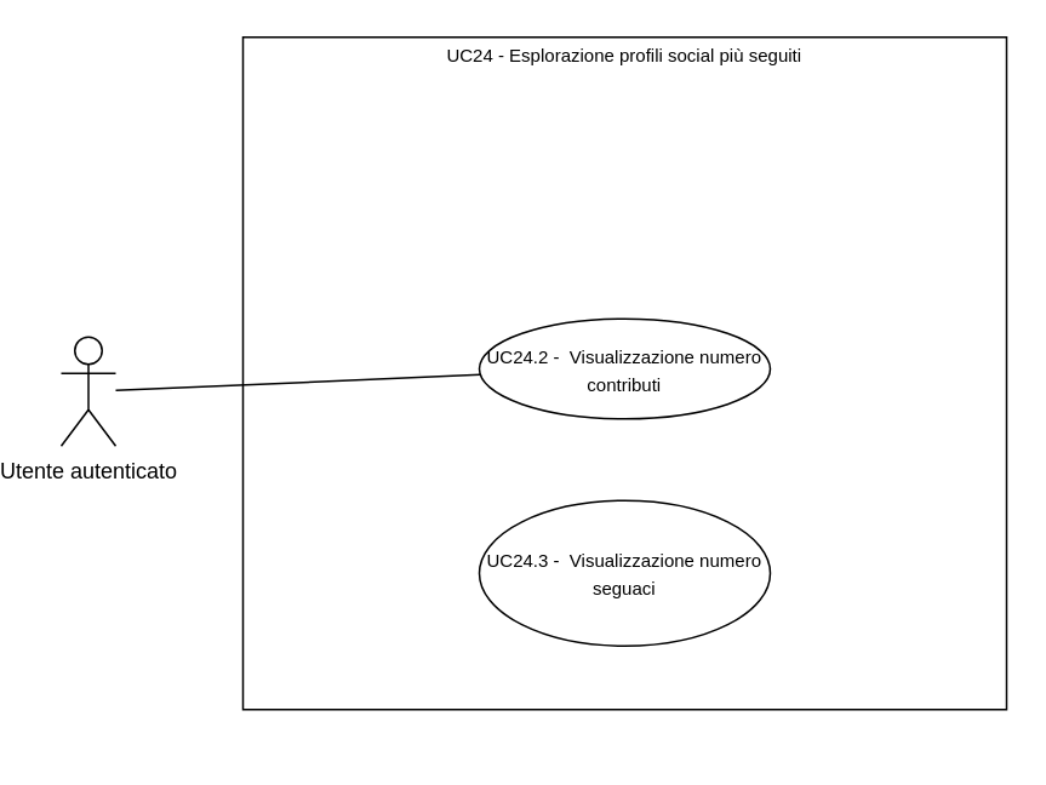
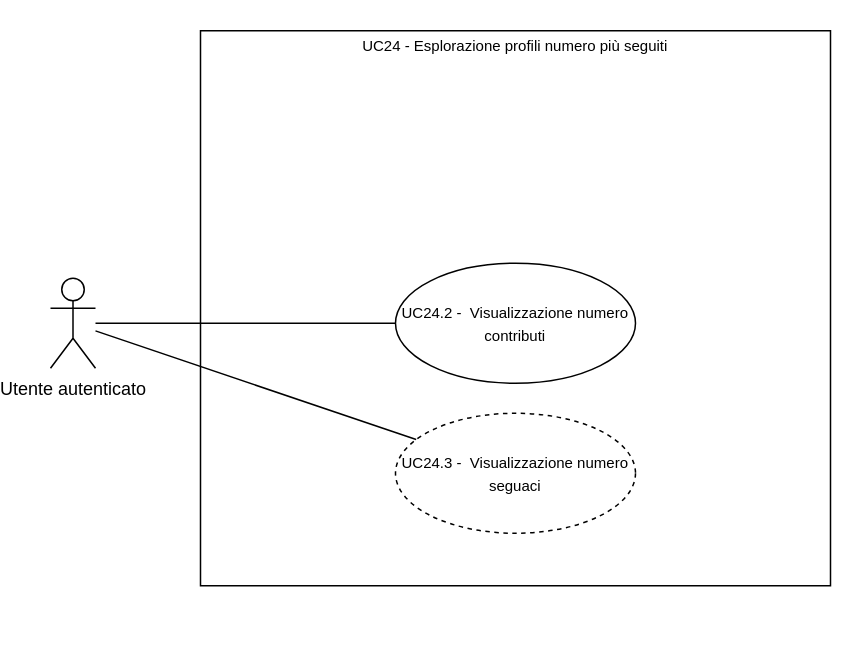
  <mxCell id="0" />
  <mxCell id="1" parent="0" />
  <mxCell id="2" value="" style="group" vertex="1" connectable="0" parent="1"><mxGeometry x="120" y="20" width="420" height="390" as="geometry" /></mxCell>
  <mxCell id="3" value="" style="rounded=0;whiteSpace=wrap;html=1;fontFamily=Helvetica;" parent="2" vertex="1"><mxGeometry width="420" height="370" as="geometry" /></mxCell>
- <mxCell id="4" value="UC24 -&amp;nbsp;Esplorazione profili social più seguiti" style="text;html=1;strokeColor=none;fillColor=none;align=center;verticalAlign=middle;whiteSpace=wrap;rounded=0;fontSize=10;" parent="2" vertex="1"><mxGeometry x="101.013" y="5" width="217.975" height="10.714" as="geometry" /></mxCell>
- <mxCell id="5" value="&lt;font style=&quot;font-size: 10px;&quot;&gt;UC24.2 -&amp;nbsp; Visualizzazione numero contributi&lt;/font&gt;" style="ellipse;whiteSpace=wrap;html=1;" vertex="1" parent="2"><mxGeometry x="130" y="155" width="160" height="55" as="geometry" /></mxCell>
- <mxCell id="6" value="&lt;font style=&quot;font-size: 10px;&quot;&gt;UC24.3 -&amp;nbsp; Visualizzazione numero seguaci&lt;/font&gt;" style="ellipse;whiteSpace=wrap;html=1;" vertex="1" parent="2"><mxGeometry x="130" y="255" width="160" height="80" as="geometry" /></mxCell>
+ <mxCell id="4" value="UC24 -&amp;nbsp;Esplorazione profili numero più seguiti" style="text;html=1;strokeColor=none;fillColor=none;align=center;verticalAlign=middle;whiteSpace=wrap;rounded=0;fontSize=10;" parent="2" vertex="1"><mxGeometry x="101.013" y="5" width="217.975" height="10.714" as="geometry" /></mxCell>
+ <mxCell id="5" value="&lt;font style=&quot;font-size: 10px;&quot;&gt;UC24.2 -&amp;nbsp; Visualizzazione numero contributi&lt;/font&gt;" style="ellipse;whiteSpace=wrap;html=1;" vertex="1" parent="2"><mxGeometry x="130" y="155" width="160" height="80" as="geometry" /></mxCell>
+ <mxCell id="6" value="&lt;font style=&quot;font-size: 10px;&quot;&gt;UC24.3 -&amp;nbsp; Visualizzazione numero seguaci&lt;/font&gt;" style="ellipse;whiteSpace=wrap;html=1;dashed=1;" vertex="1" parent="2"><mxGeometry x="130" y="255" width="160" height="80" as="geometry" /></mxCell>
  <mxCell id="7" style="edgeStyle=none;rounded=0;orthogonalLoop=1;jettySize=auto;html=1;endArrow=none;endFill=0;" edge="1" parent="1" source="9" target="5"><mxGeometry relative="1" as="geometry" /></mxCell>
+ <mxCell id="8" style="edgeStyle=none;rounded=0;orthogonalLoop=1;jettySize=auto;html=1;endArrow=none;endFill=0;" edge="1" parent="1" source="9" target="6"><mxGeometry relative="1" as="geometry" /></mxCell>
  <mxCell id="9" value="Utente autenticato" style="shape=umlActor;verticalLabelPosition=bottom;verticalAlign=top;html=1;outlineConnect=0;" parent="1" vertex="1"><mxGeometry x="20" y="185" width="30" height="60" as="geometry" /></mxCell>
